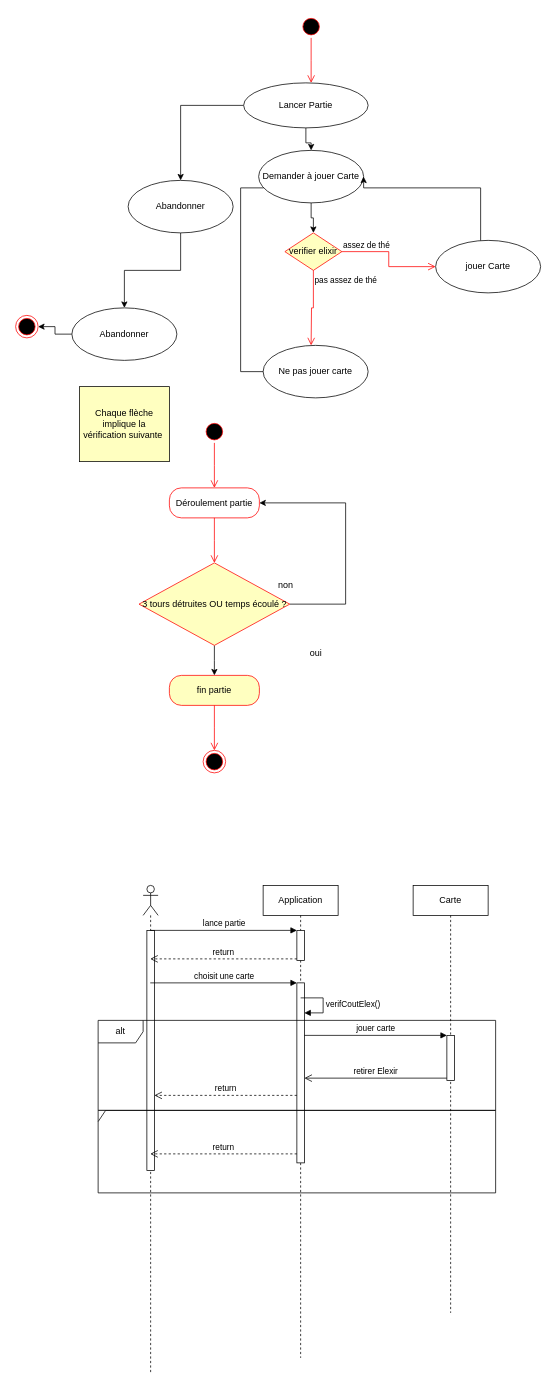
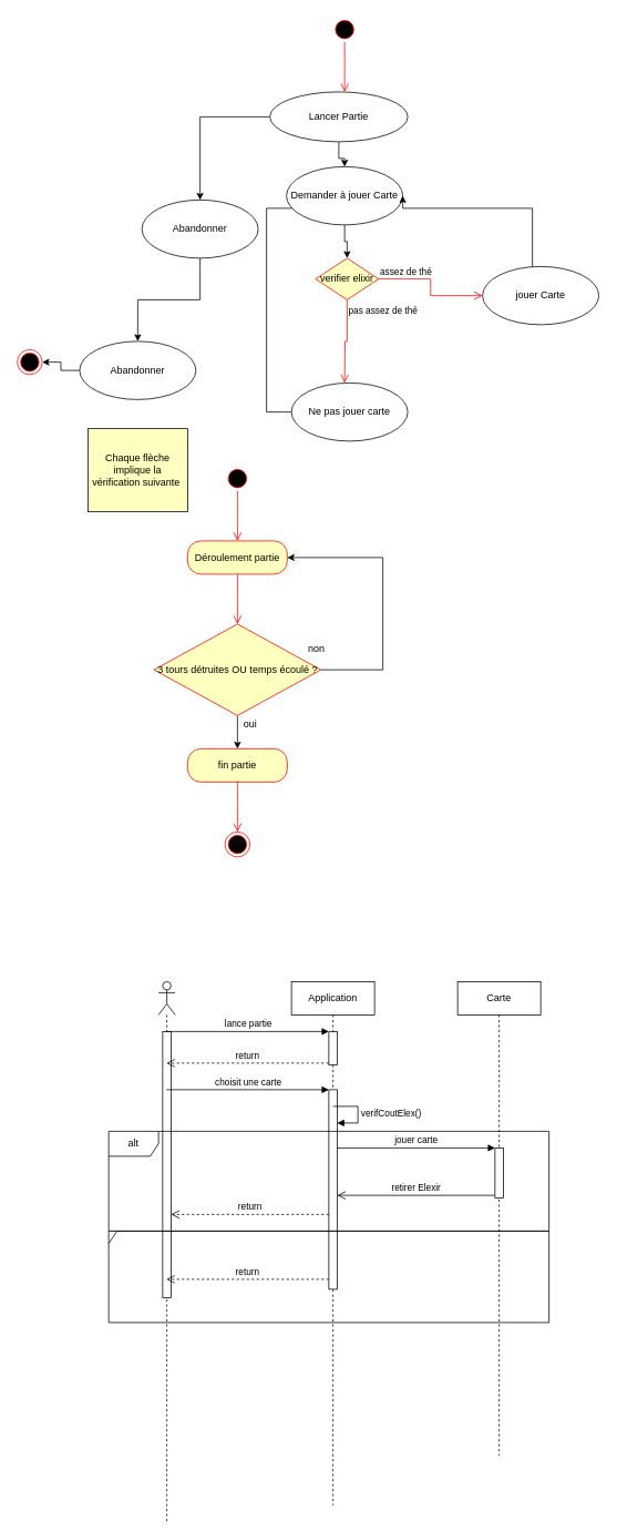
  <mxCell id="0" />
  <mxCell id="1" parent="0" />
  <mxCell id="2" value="" style="ellipse;html=1;shape=startState;fillColor=#000000;strokeColor=#ff0000;" parent="1" vertex="1"><mxGeometry x="399" y="20" width="30" height="30" as="geometry" /></mxCell>
  <mxCell id="3" value="" style="edgeStyle=orthogonalEdgeStyle;html=1;verticalAlign=bottom;endArrow=open;endSize=8;strokeColor=#ff0000;rounded=0;" parent="1" source="2" edge="1"><mxGeometry relative="1" as="geometry"><mxPoint x="414" y="110" as="targetPoint" /></mxGeometry></mxCell>
  <mxCell id="4" style="edgeStyle=orthogonalEdgeStyle;rounded=0;orthogonalLoop=1;jettySize=auto;html=1;" parent="1" source="6" target="8" edge="1"><mxGeometry relative="1" as="geometry"><mxPoint x="414" y="250" as="targetPoint" /></mxGeometry></mxCell>
  <mxCell id="5" style="edgeStyle=orthogonalEdgeStyle;rounded=0;orthogonalLoop=1;jettySize=auto;html=1;" parent="1" source="6" target="16" edge="1"><mxGeometry relative="1" as="geometry" /></mxCell>
  <mxCell id="6" value="Lancer Partie" style="ellipse;whiteSpace=wrap;html=1;" parent="1" vertex="1"><mxGeometry x="324" y="110" width="166" height="60" as="geometry" /></mxCell>
  <mxCell id="7" style="edgeStyle=orthogonalEdgeStyle;rounded=0;orthogonalLoop=1;jettySize=auto;html=1;entryX=0.5;entryY=0;entryDx=0;entryDy=0;" parent="1" source="8" target="9" edge="1"><mxGeometry relative="1" as="geometry" /></mxCell>
  <mxCell id="8" value="Demander à jouer Carte" style="ellipse;whiteSpace=wrap;html=1;" parent="1" vertex="1"><mxGeometry x="344" y="200" width="140" height="70" as="geometry" /></mxCell>
  <mxCell id="9" value="verifier elixir" style="rhombus;whiteSpace=wrap;html=1;fillColor=#ffffc0;strokeColor=#ff0000;" parent="1" vertex="1"><mxGeometry x="379" y="310" width="76" height="50" as="geometry" /></mxCell>
  <mxCell id="10" value="assez de thé" style="edgeStyle=orthogonalEdgeStyle;html=1;align=left;verticalAlign=bottom;endArrow=open;endSize=8;strokeColor=#ff0000;rounded=0;entryX=0;entryY=0.5;entryDx=0;entryDy=0;" parent="1" source="9" target="13" edge="1"><mxGeometry x="-1" relative="1" as="geometry"><mxPoint x="580" y="360" as="targetPoint" /></mxGeometry></mxCell>
  <mxCell id="11" value="pas assez de thé" style="edgeStyle=orthogonalEdgeStyle;html=1;align=left;verticalAlign=top;endArrow=open;endSize=8;strokeColor=#ff0000;rounded=0;" parent="1" source="9" edge="1"><mxGeometry x="-1" relative="1" as="geometry"><mxPoint x="414" y="460" as="targetPoint" /></mxGeometry></mxCell>
  <mxCell id="12" style="edgeStyle=orthogonalEdgeStyle;rounded=0;orthogonalLoop=1;jettySize=auto;html=1;entryX=1;entryY=0.5;entryDx=0;entryDy=0;" parent="1" source="13" target="8" edge="1"><mxGeometry relative="1" as="geometry"><Array as="points"><mxPoint x="640" y="250" /></Array></mxGeometry></mxCell>
  <mxCell id="13" value="jouer Carte" style="ellipse;whiteSpace=wrap;html=1;" parent="1" vertex="1"><mxGeometry x="580" y="320" width="140" height="70" as="geometry" /></mxCell>
  <mxCell id="14" value="Ne pas jouer carte" style="ellipse;whiteSpace=wrap;html=1;" parent="1" vertex="1"><mxGeometry x="350" y="460" width="140" height="70" as="geometry" /></mxCell>
  <mxCell id="15" style="edgeStyle=orthogonalEdgeStyle;rounded=0;orthogonalLoop=1;jettySize=auto;html=1;entryX=0.5;entryY=0;entryDx=0;entryDy=0;" parent="1" source="16" target="49" edge="1"><mxGeometry relative="1" as="geometry"><mxPoint x="170" y="405" as="targetPoint" /></mxGeometry></mxCell>
  <mxCell id="16" value="Abandonner" style="ellipse;whiteSpace=wrap;html=1;" parent="1" vertex="1"><mxGeometry x="170" y="240" width="140" height="70" as="geometry" /></mxCell>
  <mxCell id="17" value="" style="edgeStyle=orthogonalEdgeStyle;rounded=0;orthogonalLoop=1;jettySize=auto;html=1;endArrow=none;" parent="1" source="14" target="8" edge="1"><mxGeometry relative="1" as="geometry"><mxPoint x="344" y="250" as="targetPoint" /><mxPoint x="350" y="495" as="sourcePoint" /><Array as="points"><mxPoint x="320" y="495" /><mxPoint x="320" y="250" /></Array></mxGeometry></mxCell>
  <mxCell id="18" value="" style="shape=umlLifeline;participant=umlActor;perimeter=lifelinePerimeter;whiteSpace=wrap;html=1;container=1;collapsible=0;recursiveResize=0;verticalAlign=top;spacingTop=36;outlineConnect=0;" parent="1" vertex="1"><mxGeometry x="190" y="1180" width="20" height="650" as="geometry" /></mxCell>
  <mxCell id="19" value="" style="html=1;points=[];perimeter=orthogonalPerimeter;" parent="18" vertex="1"><mxGeometry x="5" y="60" width="10" height="320" as="geometry" /></mxCell>
  <mxCell id="20" value="Carte" style="shape=umlLifeline;perimeter=lifelinePerimeter;whiteSpace=wrap;html=1;container=1;collapsible=0;recursiveResize=0;outlineConnect=0;" parent="1" vertex="1"><mxGeometry x="550" y="1180" width="100" height="570" as="geometry" /></mxCell>
  <mxCell id="21" value="Application" style="shape=umlLifeline;perimeter=lifelinePerimeter;whiteSpace=wrap;html=1;container=1;collapsible=0;recursiveResize=0;outlineConnect=0;" parent="1" vertex="1"><mxGeometry x="350" y="1180" width="100" height="630" as="geometry" /></mxCell>
  <mxCell id="22" value="" style="html=1;points=[];perimeter=orthogonalPerimeter;" parent="21" vertex="1"><mxGeometry x="45" y="60" width="10" height="40" as="geometry" /></mxCell>
  <mxCell id="23" value="" style="html=1;points=[];perimeter=orthogonalPerimeter;" parent="21" vertex="1"><mxGeometry x="45" y="130" width="10" height="240" as="geometry" /></mxCell>
  <mxCell id="24" value="verifCoutElex()" style="edgeStyle=orthogonalEdgeStyle;html=1;align=left;spacingLeft=2;endArrow=block;rounded=0;entryX=1;entryY=0;" parent="21" edge="1"><mxGeometry relative="1" as="geometry"><mxPoint x="50" y="150" as="sourcePoint" /><Array as="points"><mxPoint x="80" y="150" /></Array><mxPoint x="55" y="170" as="targetPoint" /></mxGeometry></mxCell>
  <mxCell id="25" value="lance partie" style="html=1;verticalAlign=bottom;endArrow=block;entryX=0;entryY=0;rounded=0;" parent="1" source="18" target="22" edge="1"><mxGeometry relative="1" as="geometry"><mxPoint x="320" y="1240" as="sourcePoint" /></mxGeometry></mxCell>
  <mxCell id="26" value="return" style="html=1;verticalAlign=bottom;endArrow=open;dashed=1;endSize=8;exitX=0;exitY=0.95;rounded=0;" parent="1" source="22" target="18" edge="1"><mxGeometry relative="1" as="geometry"><mxPoint x="320" y="1316" as="targetPoint" /></mxGeometry></mxCell>
  <mxCell id="27" value="choisit une carte" style="html=1;verticalAlign=bottom;endArrow=block;entryX=0;entryY=0;rounded=0;" parent="1" source="18" target="23" edge="1"><mxGeometry relative="1" as="geometry"><mxPoint x="325" y="1310" as="sourcePoint" /></mxGeometry></mxCell>
  <mxCell id="28" value="return" style="html=1;verticalAlign=bottom;endArrow=open;dashed=1;endSize=8;exitX=0;exitY=0.95;rounded=0;" parent="1" source="23" target="18" edge="1"><mxGeometry relative="1" as="geometry"><mxPoint x="325" y="1386" as="targetPoint" /></mxGeometry></mxCell>
  <mxCell id="29" value="alt" style="shape=umlFrame;whiteSpace=wrap;html=1;" parent="1" vertex="1"><mxGeometry x="130" y="1360" width="530" height="120" as="geometry" /></mxCell>
  <mxCell id="30" value="" style="html=1;points=[];perimeter=orthogonalPerimeter;" parent="1" vertex="1"><mxGeometry x="595" y="1380" width="10" height="60" as="geometry" /></mxCell>
  <mxCell id="31" value="jouer carte" style="html=1;verticalAlign=bottom;endArrow=block;entryX=0;entryY=0;rounded=0;" parent="1" source="23" target="30" edge="1"><mxGeometry relative="1" as="geometry"><mxPoint x="440" y="1380" as="sourcePoint" /></mxGeometry></mxCell>
  <mxCell id="32" value="retirer Elexir" style="html=1;verticalAlign=bottom;endArrow=open;endSize=8;exitX=0;exitY=0.95;rounded=0;" parent="1" source="30" target="23" edge="1"><mxGeometry relative="1" as="geometry"><mxPoint x="440" y="1456" as="targetPoint" /></mxGeometry></mxCell>
  <mxCell id="33" value="return" style="html=1;verticalAlign=bottom;endArrow=open;dashed=1;endSize=8;rounded=0;" parent="1" source="23" target="19" edge="1"><mxGeometry relative="1" as="geometry"><mxPoint x="490" y="1470" as="sourcePoint" /><mxPoint x="410" y="1470" as="targetPoint" /><Array as="points"><mxPoint x="350" y="1460" /></Array></mxGeometry></mxCell>
  <mxCell id="34" value="" style="shape=umlFrame;whiteSpace=wrap;html=1;width=10;height=15;" parent="1" vertex="1"><mxGeometry x="130" y="1480" width="530" height="110" as="geometry" /></mxCell>
  <mxCell id="35" value="Chaque flèche implique la vérification suivante&amp;nbsp;" style="rounded=0;whiteSpace=wrap;html=1;fillColor=#ffffc0;" vertex="1" parent="1"><mxGeometry x="105" y="515" width="120" height="100" as="geometry" /></mxCell>
  <mxCell id="36" value="" style="ellipse;html=1;shape=startState;fillColor=#000000;strokeColor=#ff0000;" vertex="1" parent="1"><mxGeometry x="270" y="560" width="30" height="30" as="geometry" /></mxCell>
  <mxCell id="37" value="" style="edgeStyle=orthogonalEdgeStyle;html=1;verticalAlign=bottom;endArrow=open;endSize=8;strokeColor=#ff0000;rounded=0;" edge="1" source="36" parent="1"><mxGeometry relative="1" as="geometry"><mxPoint x="285" y="650" as="targetPoint" /></mxGeometry></mxCell>
- <mxCell id="38" value="Déroulement partie" style="rounded=1;whiteSpace=wrap;html=1;arcSize=40;fontColor=#000000;fillColor=#ffffff;strokeColor=#ff0000;" vertex="1" parent="1"><mxGeometry x="225" y="650" width="120" height="40" as="geometry" /></mxCell>
+ <mxCell id="38" value="Déroulement partie" style="rounded=1;whiteSpace=wrap;html=1;arcSize=40;fontColor=#000000;fillColor=#ffffc0;strokeColor=#ff0000;" vertex="1" parent="1"><mxGeometry x="225" y="650" width="120" height="40" as="geometry" /></mxCell>
  <mxCell id="39" value="" style="edgeStyle=orthogonalEdgeStyle;html=1;verticalAlign=bottom;endArrow=open;endSize=8;strokeColor=#ff0000;rounded=0;" edge="1" source="38" parent="1"><mxGeometry relative="1" as="geometry"><mxPoint x="285" y="750" as="targetPoint" /></mxGeometry></mxCell>
  <mxCell id="40" style="edgeStyle=orthogonalEdgeStyle;rounded=0;orthogonalLoop=1;jettySize=auto;html=1;entryX=1;entryY=0.5;entryDx=0;entryDy=0;" edge="1" parent="1" source="42" target="38"><mxGeometry relative="1" as="geometry"><Array as="points"><mxPoint x="460" y="805" /><mxPoint x="460" y="670" /></Array></mxGeometry></mxCell>
  <mxCell id="41" style="edgeStyle=orthogonalEdgeStyle;rounded=0;orthogonalLoop=1;jettySize=auto;html=1;entryX=0.5;entryY=0;entryDx=0;entryDy=0;" edge="1" parent="1" source="42"><mxGeometry relative="1" as="geometry"><mxPoint x="285" y="900" as="targetPoint" /></mxGeometry></mxCell>
  <mxCell id="42" value="&lt;font color=&quot;#000000&quot;&gt;3 tours détruites OU temps écoulé ?&lt;/font&gt;" style="rhombus;whiteSpace=wrap;html=1;fillColor=#ffffc0;strokeColor=#ff0000;" vertex="1" parent="1"><mxGeometry x="184.5" y="750" width="201" height="110" as="geometry" /></mxCell>
  <mxCell id="43" value="non" style="text;html=1;align=center;verticalAlign=middle;resizable=0;points=[];autosize=1;strokeColor=none;fillColor=none;" vertex="1" parent="1"><mxGeometry x="360" y="770" width="40" height="20" as="geometry" /></mxCell>
- <mxCell id="44" value="oui" style="text;html=1;align=center;verticalAlign=middle;resizable=0;points=[];autosize=1;strokeColor=none;fillColor=none;" vertex="1" parent="1"><mxGeometry x="405" y="860" width="30" height="20" as="geometry" /></mxCell>
+ <mxCell id="44" value="oui" style="text;html=1;align=center;verticalAlign=middle;resizable=0;points=[];autosize=1;strokeColor=none;fillColor=none;" vertex="1" parent="1"><mxGeometry x="285" y="860" width="30" height="20" as="geometry" /></mxCell>
  <mxCell id="45" value="fin partie" style="rounded=1;whiteSpace=wrap;html=1;arcSize=40;fontColor=#000000;fillColor=#ffffc0;strokeColor=#ff0000;" vertex="1" parent="1"><mxGeometry x="225" y="900" width="120" height="40" as="geometry" /></mxCell>
  <mxCell id="46" value="" style="edgeStyle=orthogonalEdgeStyle;html=1;verticalAlign=bottom;endArrow=open;endSize=8;strokeColor=#ff0000;rounded=0;" edge="1" source="45" parent="1"><mxGeometry relative="1" as="geometry"><mxPoint x="285" y="1000" as="targetPoint" /></mxGeometry></mxCell>
  <mxCell id="47" value="" style="ellipse;html=1;shape=endState;fillColor=#000000;strokeColor=#ff0000;" vertex="1" parent="1"><mxGeometry x="270" y="1000" width="30" height="30" as="geometry" /></mxCell>
  <mxCell id="48" style="edgeStyle=orthogonalEdgeStyle;rounded=0;orthogonalLoop=1;jettySize=auto;html=1;exitX=0;exitY=0.5;exitDx=0;exitDy=0;entryX=1;entryY=0.5;entryDx=0;entryDy=0;" edge="1" parent="1" source="49" target="50"><mxGeometry relative="1" as="geometry" /></mxCell>
  <mxCell id="49" value="Abandonner" style="ellipse;whiteSpace=wrap;html=1;" vertex="1" parent="1"><mxGeometry x="95" y="410" width="140" height="70" as="geometry" /></mxCell>
  <mxCell id="50" value="" style="ellipse;html=1;shape=endState;fillColor=#000000;strokeColor=#ff0000;" vertex="1" parent="1"><mxGeometry x="20" y="420" width="30" height="30" as="geometry" /></mxCell>
